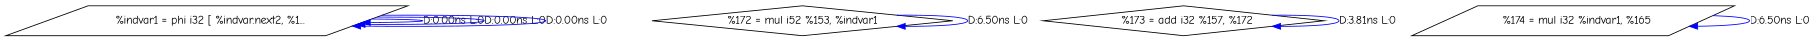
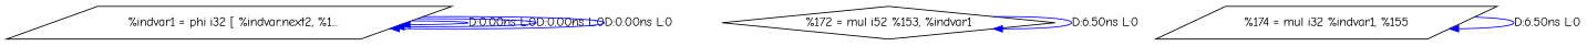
  digraph {
    fontname="Comic Neue"
    node [fontname="Comic Neue" shape=parallelogram]
    edge [color=blue fontname="Comic Neue"]
    n1 [label="  %indvar1 = phi i32 [ %indvar.next2, %1..."]
    n2 [label="%172 = mul i52 %153, %indvar1" shape=diamond]
-   n3 [label="  %173 = add i32 %157, %172" shape=diamond]
-   n4 [label="  %174 = mul i32 %indvar1, %165"]
+   n4 [label="%174 = mul i32 %indvar1, %155"]
    n1 -> n1 [label="D:0.00ns L:0"]
    n1 -> n1 [label="D:0.00ns L:0"]
    n1 -> n1 [label="D:0.00ns L:0"]
    n2 -> n2 [label="D:6.50ns L:0"]
-   n3 -> n3 [label="D:3.81ns L:0"]
    n4 -> n4 [label="D:6.50ns L:0"]
  }
